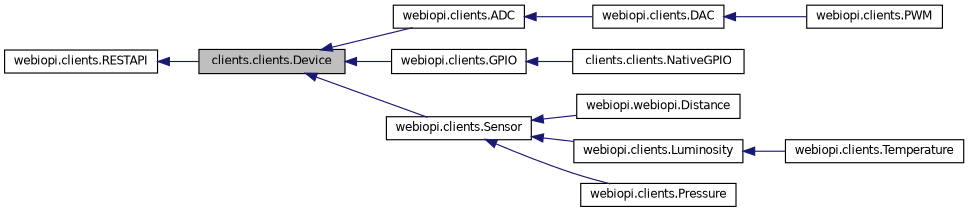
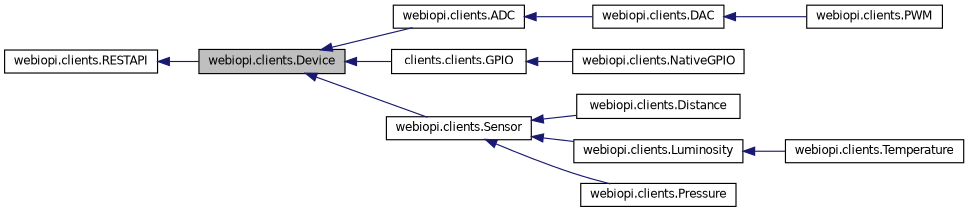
  digraph {
    rankdir=LR
    node [color=black fillcolor=white fontname=Helvetica fontsize=10 shape=record style=filled]
    edge [color=midnightblue dir=back fontname=Helvetica fontsize=10 labelfontname=Helvetica labelfontsize=10 style=solid]
-   n1 [fillcolor=grey75 fontcolor=black height=0.2 label="clients.clients.Device" width=0.4]
+   n1 [fillcolor=grey75 fontcolor=black height=0.2 label="webiopi.clients.Device" width=0.4]
    n2 [height=0.2 label="webiopi.clients.ADC" width=0.4]
-   n3 [height=0.2 label="webiopi.clients.GPIO" width=0.4]
+   n3 [height=0.2 label="clients.clients.GPIO" width=0.4]
    n4 [height=0.2 label="webiopi.clients.Sensor" width=0.4]
    n5 [height=0.2 label="webiopi.clients.DAC" width=0.4]
-   n6 [height=0.2 label="clients.clients.NativeGPIO" width=0.4]
-   n7 [height=0.2 label="webiopi.webiopi.Distance" width=0.4]
+   n6 [height=0.2 label="webiopi.clients.NativeGPIO" width=0.4]
+   n7 [height=0.2 label="webiopi.clients.Distance" width=0.4]
    n8 [height=0.2 label="webiopi.clients.Luminosity" width=0.4]
    n9 [height=0.2 label="webiopi.clients.Pressure" width=0.4]
    n10 [height=0.2 label="webiopi.clients.RESTAPI" width=0.4]
    n11 [height=0.2 label="webiopi.clients.PWM" width=0.4]
    n12 [height=0.2 label="webiopi.clients.Temperature" width=0.4]
    n1 -> n2
    n1 -> n3
    n1 -> n4
    n2 -> n5
    n3 -> n6
    n4 -> n7
    n4 -> n8
    n4 -> n9
    n5 -> n11
    n8 -> n12
    n10 -> n1
  }
